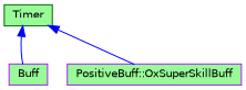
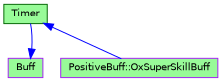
  digraph {
    node [color=purple fillcolor=palegreen fontname=Helvetica fontsize=10 shape=record style=filled]
    edge [color=blue dir=back fontname=Helvetica fontsize=10 labelfontname=Helvetica labelfontsize=10 style=solid]
    n1 [fontcolor=black height=0.2 label="PositiveBuff::OxSuperSkillBuff" width=0.4]
    n2 [height=0.2 label=Buff width=0.4]
    n3 [color=darkgreen height=0.2 label=Timer width=0.4]
    n3 -> n1
-   n3 -> n2
+   n2 -> n3
  }
